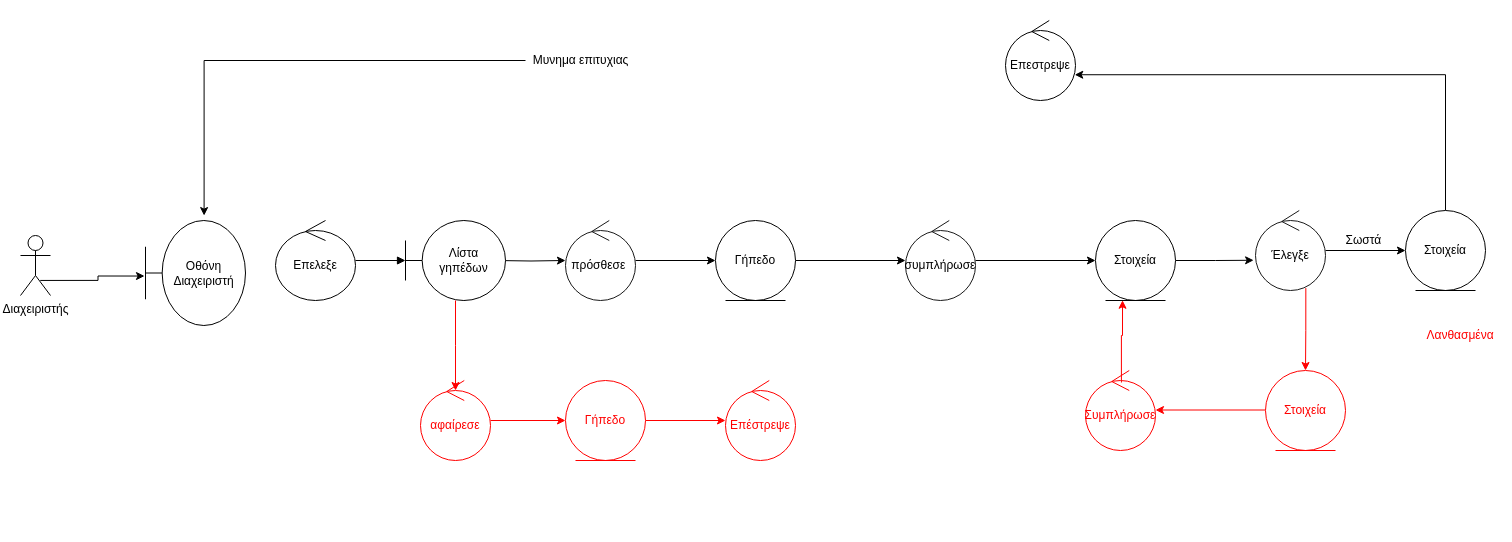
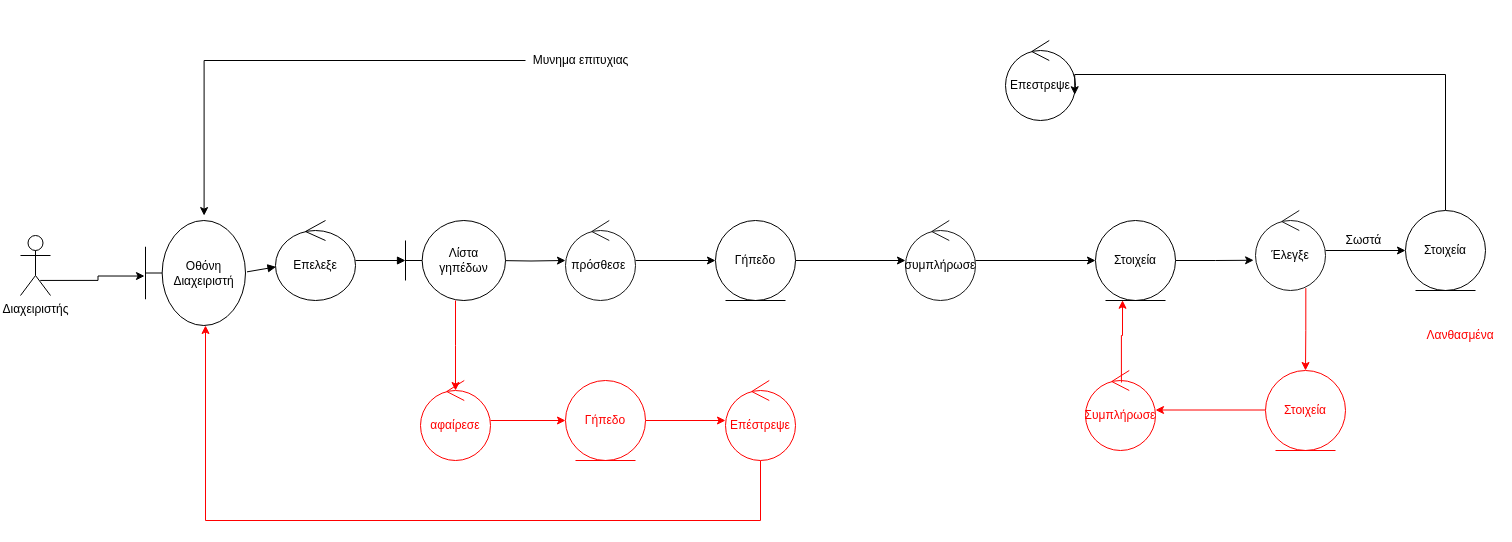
  <mxCell id="0" />
  <mxCell id="1" parent="0" />
  <mxCell id="2" value="Διαχειριστής" style="shape=umlActor;verticalLabelPosition=bottom;verticalAlign=top;html=1;" parent="1" vertex="1"><mxGeometry x="20" y="235" width="30" height="60" as="geometry" /></mxCell>
  <mxCell id="3" style="edgeStyle=orthogonalEdgeStyle;rounded=0;orthogonalLoop=1;jettySize=auto;html=1;exitX=0.658;exitY=0.749;exitDx=0;exitDy=0;exitPerimeter=0;entryX=-0.01;entryY=0.529;entryDx=0;entryDy=0;entryPerimeter=0;" parent="1" source="2" target="4" edge="1"><mxGeometry relative="1" as="geometry"><mxPoint x="455" y="300" as="targetPoint" /><mxPoint x="85" y="262.45" as="sourcePoint" /></mxGeometry></mxCell>
  <mxCell id="4" value="Οθόνη Διαχειριστή" style="shape=umlBoundary;whiteSpace=wrap;html=1;" parent="1" vertex="1"><mxGeometry x="145" y="220" width="100" height="105" as="geometry" /></mxCell>
+ <mxCell id="5" value="" style="html=1;verticalAlign=bottom;endArrow=block;rounded=0;exitX=1.015;exitY=0.489;exitDx=0;exitDy=0;exitPerimeter=0;" parent="1" source="4" target="6" edge="1"><mxGeometry x="0.009" y="2" width="80" relative="1" as="geometry"><mxPoint x="795" y="265.909" as="sourcePoint" /><mxPoint x="795" y="280" as="targetPoint" /><Array as="points" /><mxPoint as="offset" /></mxGeometry></mxCell>
  <mxCell id="6" value="Επελεξε" style="ellipse;shape=umlControl;whiteSpace=wrap;html=1;" parent="1" vertex="1"><mxGeometry x="275" y="220" width="80" height="80" as="geometry" /></mxCell>
  <mxCell id="7" value="" style="html=1;verticalAlign=bottom;endArrow=block;rounded=0;" parent="1" edge="1"><mxGeometry x="0.062" y="-3" width="80" relative="1" as="geometry"><mxPoint x="355" y="260" as="sourcePoint" /><mxPoint x="405" y="260" as="targetPoint" /><mxPoint as="offset" /></mxGeometry></mxCell>
  <mxCell id="8" style="edgeStyle=orthogonalEdgeStyle;rounded=0;orthogonalLoop=1;jettySize=auto;html=1;entryX=0.586;entryY=-0.047;entryDx=0;entryDy=0;entryPerimeter=0;startArrow=none;" parent="1" source="10" target="4" edge="1"><mxGeometry relative="1" as="geometry" /></mxCell>
- <mxCell id="9" value="Επεστρεψε" style="ellipse;shape=umlControl;whiteSpace=wrap;html=1;" parent="1" vertex="1"><mxGeometry x="1005" y="20" width="70" height="80" as="geometry" /></mxCell>
+ <mxCell id="9" value="Επεστρεψε" style="ellipse;shape=umlControl;whiteSpace=wrap;html=1;" parent="1" vertex="1"><mxGeometry x="1005" y="40" width="70" height="80" as="geometry" /></mxCell>
  <mxCell id="10" value="Μυνημα επιτυχιας" style="text;html=1;align=center;verticalAlign=middle;resizable=0;points=[];autosize=1;strokeColor=none;fillColor=none;" parent="1" vertex="1"><mxGeometry x="525" y="50" width="110" height="20" as="geometry" /></mxCell>
  <mxCell id="11" value="" style="edgeStyle=orthogonalEdgeStyle;rounded=0;orthogonalLoop=1;jettySize=auto;html=1;entryX=0;entryY=0.5;entryDx=0;entryDy=0;" edge="1" parent="1" source="12" target="24"><mxGeometry relative="1" as="geometry"><mxPoint x="705" y="260" as="targetPoint" /></mxGeometry></mxCell>
  <mxCell id="12" value="&lt;font color=&quot;#000000&quot;&gt;πρόσθεσε&amp;nbsp;&lt;/font&gt;" style="ellipse;shape=umlControl;whiteSpace=wrap;html=1;fontColor=#FF0000;strokeColor=#1A1A1A;" parent="1" vertex="1"><mxGeometry x="565" y="220" width="70" height="80" as="geometry" /></mxCell>
  <mxCell id="13" style="edgeStyle=orthogonalEdgeStyle;rounded=0;orthogonalLoop=1;jettySize=auto;html=1;" edge="1" parent="1" target="12"><mxGeometry relative="1" as="geometry"><mxPoint x="495" y="260" as="sourcePoint" /></mxGeometry></mxCell>
  <mxCell id="14" value="Λίστα γηπέδων" style="shape=umlBoundary;whiteSpace=wrap;html=1;" vertex="1" parent="1"><mxGeometry x="405" y="220" width="100" height="80" as="geometry" /></mxCell>
  <mxCell id="15" style="edgeStyle=orthogonalEdgeStyle;rounded=0;orthogonalLoop=1;jettySize=auto;html=1;fontColor=#000000;exitX=1;exitY=0.5;exitDx=0;exitDy=0;" edge="1" parent="1" source="24" target="17"><mxGeometry relative="1" as="geometry"><mxPoint x="805" y="260" as="sourcePoint" /></mxGeometry></mxCell>
  <mxCell id="16" style="edgeStyle=orthogonalEdgeStyle;rounded=0;orthogonalLoop=1;jettySize=auto;html=1;fontColor=#000000;" edge="1" parent="1" source="17" target="19"><mxGeometry relative="1" as="geometry" /></mxCell>
  <mxCell id="17" value="&lt;font color=&quot;#000000&quot;&gt;συμπλήρωσε&lt;/font&gt;" style="ellipse;shape=umlControl;whiteSpace=wrap;html=1;fontColor=#FF0000;strokeColor=#1A1A1A;" vertex="1" parent="1"><mxGeometry x="905" y="220" width="70" height="80" as="geometry" /></mxCell>
  <mxCell id="18" style="edgeStyle=orthogonalEdgeStyle;rounded=0;orthogonalLoop=1;jettySize=auto;html=1;entryX=-0.027;entryY=0.622;entryDx=0;entryDy=0;entryPerimeter=0;fontColor=#000000;" edge="1" parent="1" source="19" target="21"><mxGeometry relative="1" as="geometry" /></mxCell>
  <mxCell id="19" value="Στοιχεία" style="ellipse;shape=umlEntity;whiteSpace=wrap;html=1;fontColor=#000000;" vertex="1" parent="1"><mxGeometry x="1095" y="220" width="80" height="80" as="geometry" /></mxCell>
  <mxCell id="20" style="edgeStyle=orthogonalEdgeStyle;rounded=0;orthogonalLoop=1;jettySize=auto;html=1;entryX=0;entryY=0.5;entryDx=0;entryDy=0;fontColor=#000000;" edge="1" parent="1" source="21" target="23"><mxGeometry relative="1" as="geometry" /></mxCell>
  <mxCell id="21" value="&lt;font color=&quot;#000000&quot;&gt;Έλεγξε&lt;/font&gt;" style="ellipse;shape=umlControl;whiteSpace=wrap;html=1;fontColor=#FF0000;strokeColor=#1A1A1A;" vertex="1" parent="1"><mxGeometry x="1255" y="210" width="70" height="80" as="geometry" /></mxCell>
  <mxCell id="22" style="edgeStyle=orthogonalEdgeStyle;rounded=0;orthogonalLoop=1;jettySize=auto;html=1;entryX=0.989;entryY=0.678;entryDx=0;entryDy=0;entryPerimeter=0;fontColor=#000000;" edge="1" parent="1" source="23" target="9"><mxGeometry relative="1" as="geometry"><Array as="points"><mxPoint x="1445" y="74" /></Array></mxGeometry></mxCell>
  <mxCell id="23" value="Στοιχεία" style="ellipse;shape=umlEntity;whiteSpace=wrap;html=1;fontColor=#000000;" vertex="1" parent="1"><mxGeometry x="1405" y="210" width="80" height="80" as="geometry" /></mxCell>
  <mxCell id="24" value="Γήπεδο" style="ellipse;shape=umlEntity;whiteSpace=wrap;html=1;fontColor=#000000;" vertex="1" parent="1"><mxGeometry x="715" y="220" width="80" height="80" as="geometry" /></mxCell>
  <mxCell id="25" value="Συμπλήρωσε" style="ellipse;shape=umlControl;whiteSpace=wrap;html=1;strokeColor=#FF0000;fontColor=#FF0000;" vertex="1" parent="1"><mxGeometry x="1085" y="370" width="70" height="80" as="geometry" /></mxCell>
  <mxCell id="26" value="Σωστά&amp;nbsp;" style="text;html=1;strokeColor=none;fillColor=none;align=center;verticalAlign=middle;whiteSpace=wrap;rounded=0;fontColor=#000000;" vertex="1" parent="1"><mxGeometry x="1335" y="225" width="60" height="30" as="geometry" /></mxCell>
  <mxCell id="27" value="Λανθασμένα" style="text;html=1;strokeColor=none;fillColor=none;align=center;verticalAlign=middle;whiteSpace=wrap;rounded=0;fontColor=#FF0000;" vertex="1" parent="1"><mxGeometry x="1430" y="320" width="60" height="30" as="geometry" /></mxCell>
  <mxCell id="28" style="edgeStyle=orthogonalEdgeStyle;rounded=0;orthogonalLoop=1;jettySize=auto;html=1;fontColor=#FF0000;strokeColor=#FF0000;" edge="1" parent="1"><mxGeometry relative="1" as="geometry"><mxPoint x="1155" y="409.5" as="targetPoint" /><mxPoint x="1265" y="409.5" as="sourcePoint" /></mxGeometry></mxCell>
  <mxCell id="29" value="Στοιχεία" style="ellipse;shape=umlEntity;whiteSpace=wrap;html=1;fontColor=#FF0000;strokeColor=#FF0000;" vertex="1" parent="1"><mxGeometry x="1265" y="370" width="80" height="80" as="geometry" /></mxCell>
  <mxCell id="30" value="" style="edgeStyle=orthogonalEdgeStyle;rounded=0;orthogonalLoop=1;jettySize=auto;html=1;entryX=0.5;entryY=0;entryDx=0;entryDy=0;exitX=0.719;exitY=0.97;exitDx=0;exitDy=0;exitPerimeter=0;strokeColor=#FF0000;" edge="1" parent="1" source="21" target="29"><mxGeometry relative="1" as="geometry"><mxPoint x="1232" y="370" as="sourcePoint" /><mxPoint x="1312" y="370" as="targetPoint" /></mxGeometry></mxCell>
  <mxCell id="31" style="edgeStyle=orthogonalEdgeStyle;rounded=0;orthogonalLoop=1;jettySize=auto;html=1;fontColor=#FF0000;strokeColor=#FF0000;entryX=0.338;entryY=0.997;entryDx=0;entryDy=0;entryPerimeter=0;exitX=0.513;exitY=0.15;exitDx=0;exitDy=0;exitPerimeter=0;" edge="1" parent="1" source="25" target="19"><mxGeometry relative="1" as="geometry"><mxPoint x="1105" y="350" as="targetPoint" /><mxPoint x="1215" y="350" as="sourcePoint" /></mxGeometry></mxCell>
  <mxCell id="32" style="edgeStyle=orthogonalEdgeStyle;rounded=0;orthogonalLoop=1;jettySize=auto;html=1;fontColor=#FF0000;strokeColor=#FF0000;" edge="1" parent="1" source="14"><mxGeometry relative="1" as="geometry"><mxPoint x="455" y="390" as="targetPoint" /><mxPoint x="605" y="360" as="sourcePoint" /></mxGeometry></mxCell>
  <mxCell id="33" style="edgeStyle=orthogonalEdgeStyle;rounded=0;orthogonalLoop=1;jettySize=auto;html=1;fontColor=#FF0000;strokeColor=#FF0000;" edge="1" parent="1" source="34"><mxGeometry relative="1" as="geometry"><mxPoint x="565" y="420" as="targetPoint" /></mxGeometry></mxCell>
  <mxCell id="34" value="αφαίρεσε" style="ellipse;shape=umlControl;whiteSpace=wrap;html=1;fontColor=#FF0000;strokeColor=#FF0000;" vertex="1" parent="1"><mxGeometry x="420" y="380" width="70" height="80" as="geometry" /></mxCell>
  <mxCell id="35" value="" style="edgeStyle=orthogonalEdgeStyle;rounded=0;orthogonalLoop=1;jettySize=auto;html=1;fontColor=#FF0000;strokeColor=#FF0000;" edge="1" parent="1" source="36" target="38"><mxGeometry relative="1" as="geometry" /></mxCell>
  <mxCell id="36" value="Γήπεδο" style="ellipse;shape=umlEntity;whiteSpace=wrap;html=1;fontColor=#FF0000;strokeColor=#FF0000;" vertex="1" parent="1"><mxGeometry x="565" y="380" width="80" height="80" as="geometry" /></mxCell>
+ <mxCell id="37" style="edgeStyle=orthogonalEdgeStyle;rounded=0;orthogonalLoop=1;jettySize=auto;html=1;entryX=0.6;entryY=1;entryDx=0;entryDy=0;entryPerimeter=0;fontColor=#FF0000;strokeColor=#FF0000;" edge="1" parent="1" source="38" target="4"><mxGeometry relative="1" as="geometry"><Array as="points"><mxPoint x="760" y="520" /><mxPoint x="205" y="520" /></Array></mxGeometry></mxCell>
  <mxCell id="38" value="Επέστρεψε" style="ellipse;shape=umlControl;whiteSpace=wrap;html=1;strokeColor=#FF0000;fontColor=#FF0000;" vertex="1" parent="1"><mxGeometry x="725" y="380" width="70" height="80" as="geometry" /></mxCell>
